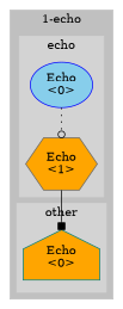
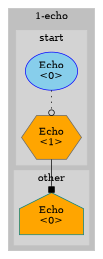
  digraph {
    node [style=filled fillcolor=orange]
    n1 [color=teal label="Echo\n<0>" shape=house]
    n2 [color=blue label="Echo\n<0>" shape=ellipse fillcolor=skyblue]
    n3 [color=gray40 label="Echo\n<1>" shape=hexagon]
    subgraph cluster_1 {
      color=grey
      label="1-echo"
      style=filled
      subgraph cluster_2 {
        color=lightgrey
        label=other
        style=filled
        n1
      }
      subgraph cluster_3 {
        color=lightgrey
-       label=echo
+       label=start
        style=filled
        n2
        n3
      }
    }
    n2 -> n3 [style=dotted arrowhead=odot]
    n3 -> n1 [style=solid arrowhead=box]
  }
